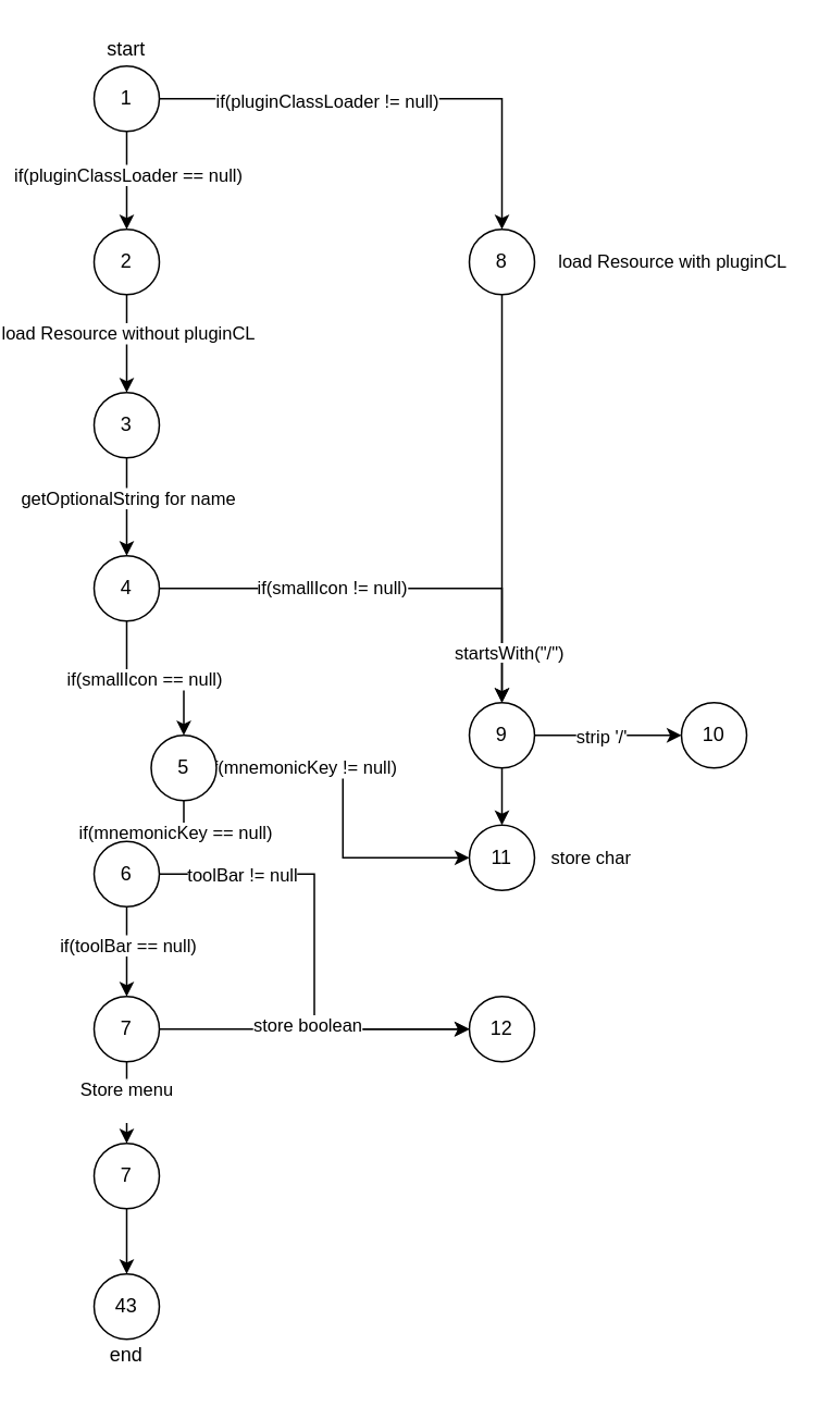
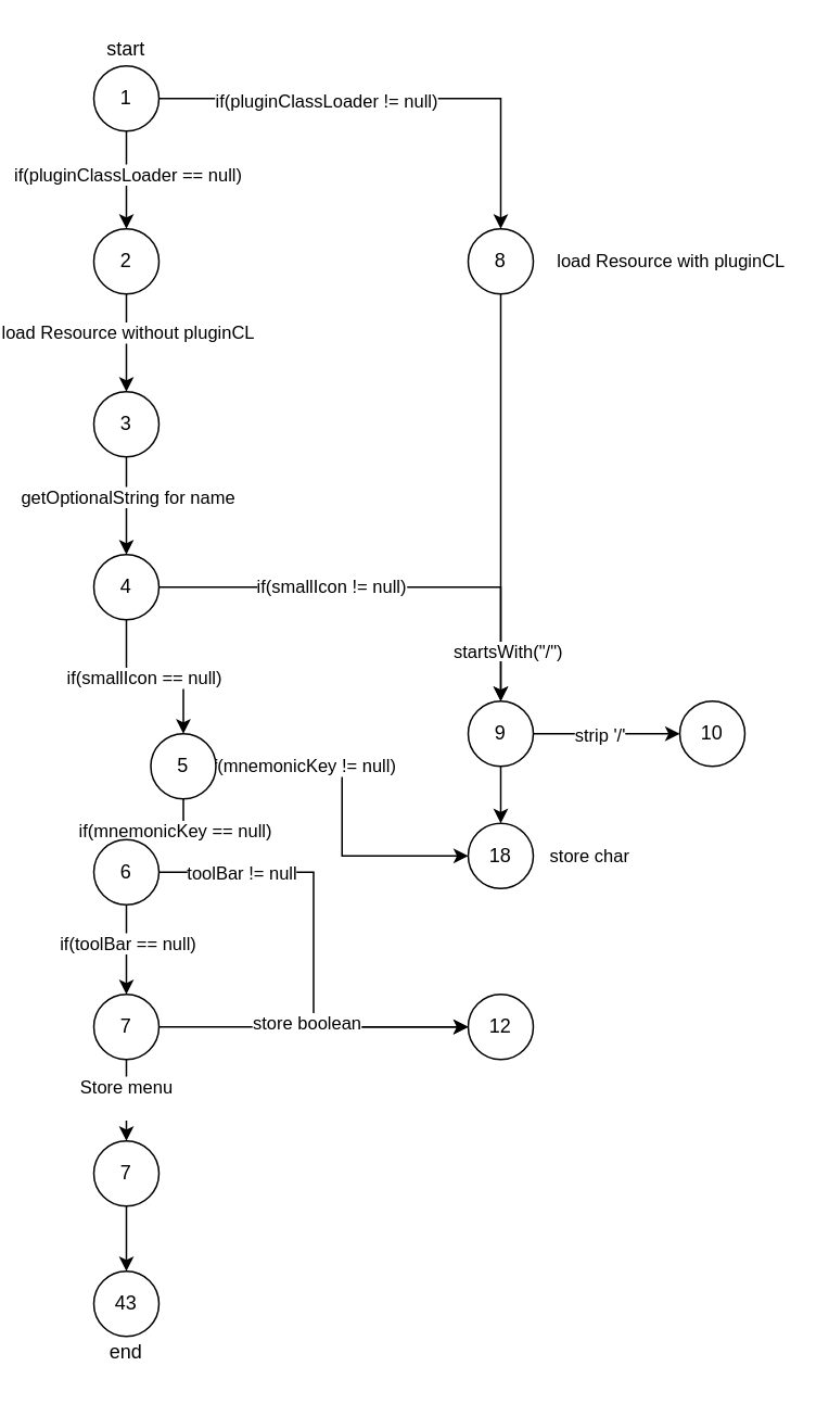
  <mxCell id="0" />
  <mxCell id="1" parent="0" />
  <mxCell id="2" style="edgeStyle=orthogonalEdgeStyle;rounded=0;orthogonalLoop=1;jettySize=auto;html=1;entryX=0.5;entryY=0;entryDx=0;entryDy=0;" edge="1" parent="1" source="6" target="10"><mxGeometry relative="1" as="geometry" /></mxCell>
  <mxCell id="3" value="if(pluginClassLoader == null)" style="edgeLabel;html=1;align=center;verticalAlign=middle;resizable=0;points=[];" vertex="1" connectable="0" parent="2"><mxGeometry x="-0.14" relative="1" as="geometry"><mxPoint as="offset" /></mxGeometry></mxCell>
  <mxCell id="4" style="edgeStyle=orthogonalEdgeStyle;rounded=0;orthogonalLoop=1;jettySize=auto;html=1;entryX=0.5;entryY=0;entryDx=0;entryDy=0;" edge="1" parent="1" source="6" target="37"><mxGeometry relative="1" as="geometry" /></mxCell>
  <mxCell id="5" value="if(pluginClassLoader != null)" style="edgeLabel;html=1;align=center;verticalAlign=middle;resizable=0;points=[];" vertex="1" connectable="0" parent="4"><mxGeometry x="-0.294" y="-1" relative="1" as="geometry"><mxPoint as="offset" /></mxGeometry></mxCell>
  <mxCell id="6" value="1" style="ellipse;whiteSpace=wrap;html=1;aspect=fixed;" vertex="1" parent="1"><mxGeometry x="25" y="40" width="40" height="40" as="geometry" /></mxCell>
  <mxCell id="7" value="start" style="text;html=1;align=center;verticalAlign=middle;whiteSpace=wrap;rounded=0;" vertex="1" parent="1"><mxGeometry x="20" y="20" width="50" height="20" as="geometry" /></mxCell>
  <mxCell id="8" style="edgeStyle=orthogonalEdgeStyle;rounded=0;orthogonalLoop=1;jettySize=auto;html=1;" edge="1" parent="1" source="10" target="13"><mxGeometry relative="1" as="geometry" /></mxCell>
  <mxCell id="9" value="load Resource without pluginCL" style="edgeLabel;html=1;align=center;verticalAlign=middle;resizable=0;points=[];" vertex="1" connectable="0" parent="8"><mxGeometry x="-0.24" relative="1" as="geometry"><mxPoint as="offset" /></mxGeometry></mxCell>
  <mxCell id="10" value="2" style="ellipse;whiteSpace=wrap;html=1;aspect=fixed;" vertex="1" parent="1"><mxGeometry x="25" y="140" width="40" height="40" as="geometry" /></mxCell>
  <mxCell id="11" style="edgeStyle=orthogonalEdgeStyle;rounded=0;orthogonalLoop=1;jettySize=auto;html=1;" edge="1" parent="1" source="13" target="18"><mxGeometry relative="1" as="geometry" /></mxCell>
  <mxCell id="12" value="getOptionalString for name" style="edgeLabel;html=1;align=center;verticalAlign=middle;resizable=0;points=[];" vertex="1" connectable="0" parent="11"><mxGeometry x="-0.187" relative="1" as="geometry"><mxPoint as="offset" /></mxGeometry></mxCell>
  <mxCell id="13" value="3" style="ellipse;whiteSpace=wrap;html=1;aspect=fixed;" vertex="1" parent="1"><mxGeometry x="25" y="240" width="40" height="40" as="geometry" /></mxCell>
  <mxCell id="14" style="edgeStyle=orthogonalEdgeStyle;rounded=0;orthogonalLoop=1;jettySize=auto;html=1;entryX=0.5;entryY=0;entryDx=0;entryDy=0;" edge="1" parent="1" source="18" target="23"><mxGeometry relative="1" as="geometry" /></mxCell>
  <mxCell id="15" value="if(smallIcon == null)" style="edgeLabel;html=1;align=center;verticalAlign=middle;resizable=0;points=[];" vertex="1" connectable="0" parent="14"><mxGeometry x="-0.152" relative="1" as="geometry"><mxPoint as="offset" /></mxGeometry></mxCell>
  <mxCell id="16" style="edgeStyle=orthogonalEdgeStyle;rounded=0;orthogonalLoop=1;jettySize=auto;html=1;entryX=0.5;entryY=0;entryDx=0;entryDy=0;" edge="1" parent="1" source="18" target="41"><mxGeometry relative="1" as="geometry" /></mxCell>
  <mxCell id="17" value="if(smallIcon != null)" style="edgeLabel;html=1;align=center;verticalAlign=middle;resizable=0;points=[];" vertex="1" connectable="0" parent="16"><mxGeometry x="-0.251" y="1" relative="1" as="geometry"><mxPoint as="offset" /></mxGeometry></mxCell>
  <mxCell id="18" value="4" style="ellipse;whiteSpace=wrap;html=1;aspect=fixed;" vertex="1" parent="1"><mxGeometry x="25" y="340" width="40" height="40" as="geometry" /></mxCell>
  <mxCell id="19" style="edgeStyle=orthogonalEdgeStyle;rounded=0;orthogonalLoop=1;jettySize=auto;html=1;entryX=0.5;entryY=0;entryDx=0;entryDy=0;" edge="1" parent="1" source="23" target="28"><mxGeometry relative="1" as="geometry" /></mxCell>
  <mxCell id="20" value="if(mnemonicKey == null)" style="edgeLabel;html=1;align=center;verticalAlign=middle;resizable=0;points=[];" vertex="1" connectable="0" parent="19"><mxGeometry x="-0.147" y="-1" relative="1" as="geometry"><mxPoint as="offset" /></mxGeometry></mxCell>
  <mxCell id="21" style="edgeStyle=orthogonalEdgeStyle;rounded=0;orthogonalLoop=1;jettySize=auto;html=1;entryX=0;entryY=0.5;entryDx=0;entryDy=0;" edge="1" parent="1" source="23" target="43"><mxGeometry relative="1" as="geometry" /></mxCell>
  <mxCell id="22" value="if(mnemonicKey != null)" style="edgeLabel;html=1;align=center;verticalAlign=middle;resizable=0;points=[];" vertex="1" connectable="0" parent="21"><mxGeometry x="-0.505" y="1" relative="1" as="geometry"><mxPoint as="offset" /></mxGeometry></mxCell>
  <mxCell id="23" value="5" style="ellipse;whiteSpace=wrap;html=1;aspect=fixed;" vertex="1" parent="1"><mxGeometry x="60" y="450" width="40" height="40" as="geometry" /></mxCell>
  <mxCell id="24" style="edgeStyle=orthogonalEdgeStyle;rounded=0;orthogonalLoop=1;jettySize=auto;html=1;entryX=0.5;entryY=0;entryDx=0;entryDy=0;" edge="1" parent="1" source="28" target="33"><mxGeometry relative="1" as="geometry" /></mxCell>
  <mxCell id="25" value="if(toolBar == null)" style="edgeLabel;html=1;align=center;verticalAlign=middle;resizable=0;points=[];" vertex="1" connectable="0" parent="24"><mxGeometry x="-0.178" relative="1" as="geometry"><mxPoint as="offset" /></mxGeometry></mxCell>
  <mxCell id="26" style="edgeStyle=orthogonalEdgeStyle;rounded=0;orthogonalLoop=1;jettySize=auto;html=1;entryX=0;entryY=0.5;entryDx=0;entryDy=0;" edge="1" parent="1" source="28" target="44"><mxGeometry relative="1" as="geometry" /></mxCell>
  <mxCell id="27" value="toolBar != null" style="edgeLabel;html=1;align=center;verticalAlign=middle;resizable=0;points=[];" vertex="1" connectable="0" parent="26"><mxGeometry x="-0.585" relative="1" as="geometry"><mxPoint x="-9" as="offset" /></mxGeometry></mxCell>
  <mxCell id="28" value="6" style="ellipse;whiteSpace=wrap;html=1;aspect=fixed;" vertex="1" parent="1"><mxGeometry x="25" y="515" width="40" height="40" as="geometry" /></mxCell>
  <mxCell id="29" style="edgeStyle=orthogonalEdgeStyle;rounded=0;orthogonalLoop=1;jettySize=auto;html=1;entryX=0.5;entryY=0;entryDx=0;entryDy=0;" edge="1" parent="1" source="33" target="35"><mxGeometry relative="1" as="geometry" /></mxCell>
  <mxCell id="30" value="Store menu&lt;div&gt;&lt;br&gt;&lt;/div&gt;" style="edgeLabel;html=1;align=center;verticalAlign=middle;resizable=0;points=[];" vertex="1" connectable="0" parent="29"><mxGeometry x="-0.088" y="-1" relative="1" as="geometry"><mxPoint as="offset" /></mxGeometry></mxCell>
  <mxCell id="31" style="edgeStyle=orthogonalEdgeStyle;rounded=0;orthogonalLoop=1;jettySize=auto;html=1;entryX=0;entryY=0.5;entryDx=0;entryDy=0;" edge="1" parent="1" source="33" target="44"><mxGeometry relative="1" as="geometry" /></mxCell>
  <mxCell id="32" value="store boolean" style="edgeLabel;html=1;align=center;verticalAlign=middle;resizable=0;points=[];" vertex="1" connectable="0" parent="31"><mxGeometry x="-0.057" y="3" relative="1" as="geometry"><mxPoint as="offset" /></mxGeometry></mxCell>
  <mxCell id="33" value="7" style="ellipse;whiteSpace=wrap;html=1;aspect=fixed;" vertex="1" parent="1"><mxGeometry x="25" y="610" width="40" height="40" as="geometry" /></mxCell>
  <mxCell id="34" style="edgeStyle=orthogonalEdgeStyle;rounded=0;orthogonalLoop=1;jettySize=auto;html=1;entryX=0.5;entryY=0;entryDx=0;entryDy=0;" edge="1" parent="1" source="35" target="45"><mxGeometry relative="1" as="geometry" /></mxCell>
  <mxCell id="35" value="7" style="ellipse;whiteSpace=wrap;html=1;aspect=fixed;" vertex="1" parent="1"><mxGeometry x="25" y="700" width="40" height="40" as="geometry" /></mxCell>
  <mxCell id="36" style="edgeStyle=orthogonalEdgeStyle;rounded=0;orthogonalLoop=1;jettySize=auto;html=1;entryX=0.5;entryY=0;entryDx=0;entryDy=0;" edge="1" parent="1" source="37" target="41"><mxGeometry relative="1" as="geometry" /></mxCell>
  <mxCell id="37" value="8" style="ellipse;whiteSpace=wrap;html=1;aspect=fixed;" vertex="1" parent="1"><mxGeometry x="255" y="140" width="40" height="40" as="geometry" /></mxCell>
  <mxCell id="38" style="edgeStyle=orthogonalEdgeStyle;rounded=0;orthogonalLoop=1;jettySize=auto;html=1;entryX=0;entryY=0.5;entryDx=0;entryDy=0;" edge="1" parent="1" source="41" target="42"><mxGeometry relative="1" as="geometry" /></mxCell>
  <mxCell id="39" value="strip '/'" style="edgeLabel;html=1;align=center;verticalAlign=middle;resizable=0;points=[];" vertex="1" connectable="0" parent="38"><mxGeometry x="-0.102" relative="1" as="geometry"><mxPoint as="offset" /></mxGeometry></mxCell>
  <mxCell id="40" style="edgeStyle=orthogonalEdgeStyle;rounded=0;orthogonalLoop=1;jettySize=auto;html=1;entryX=0.5;entryY=0;entryDx=0;entryDy=0;" edge="1" parent="1" source="41" target="43"><mxGeometry relative="1" as="geometry" /></mxCell>
  <mxCell id="41" value="9" style="ellipse;whiteSpace=wrap;html=1;aspect=fixed;" vertex="1" parent="1"><mxGeometry x="255" y="430" width="40" height="40" as="geometry" /></mxCell>
  <mxCell id="42" value="10" style="ellipse;whiteSpace=wrap;html=1;aspect=fixed;" vertex="1" parent="1"><mxGeometry x="385" y="430" width="40" height="40" as="geometry" /></mxCell>
- <mxCell id="43" value="11" style="ellipse;whiteSpace=wrap;html=1;aspect=fixed;" vertex="1" parent="1"><mxGeometry x="255" y="505" width="40" height="40" as="geometry" /></mxCell>
+ <mxCell id="43" value="18" style="ellipse;whiteSpace=wrap;html=1;aspect=fixed;" vertex="1" parent="1"><mxGeometry x="255" y="505" width="40" height="40" as="geometry" /></mxCell>
  <mxCell id="44" value="12" style="ellipse;whiteSpace=wrap;html=1;aspect=fixed;" vertex="1" parent="1"><mxGeometry x="255" y="610" width="40" height="40" as="geometry" /></mxCell>
  <mxCell id="45" value="43" style="ellipse;whiteSpace=wrap;html=1;aspect=fixed;" vertex="1" parent="1"><mxGeometry x="25" y="780" width="40" height="40" as="geometry" /></mxCell>
  <mxCell id="46" value="end" style="text;html=1;align=center;verticalAlign=middle;whiteSpace=wrap;rounded=0;" vertex="1" parent="1"><mxGeometry x="30" y="820" width="30" height="20" as="geometry" /></mxCell>
  <mxCell id="47" value="&lt;span style=&quot;font-size: 11px; text-wrap-mode: nowrap; background-color: rgb(255, 255, 255);&quot;&gt;load Resource with pluginCL&lt;/span&gt;" style="text;html=1;align=center;verticalAlign=middle;whiteSpace=wrap;rounded=0;" vertex="1" parent="1"><mxGeometry x="305" y="150" width="150" height="20" as="geometry" /></mxCell>
  <mxCell id="48" value="&lt;span style=&quot;font-size: 11px; text-wrap-mode: nowrap; background-color: rgb(255, 255, 255);&quot;&gt;startsWith(&quot;/&quot;)&lt;/span&gt;" style="text;html=1;align=center;verticalAlign=middle;whiteSpace=wrap;rounded=0;" vertex="1" parent="1"><mxGeometry x="245" y="390" width="70" height="20" as="geometry" /></mxCell>
  <mxCell id="49" value="&lt;span style=&quot;font-size: 11px; text-wrap-mode: nowrap; background-color: rgb(255, 255, 255);&quot;&gt;store char&lt;/span&gt;" style="text;html=1;align=center;verticalAlign=middle;whiteSpace=wrap;rounded=0;" vertex="1" parent="1"><mxGeometry x="305" y="515" width="50" height="20" as="geometry" /></mxCell>
